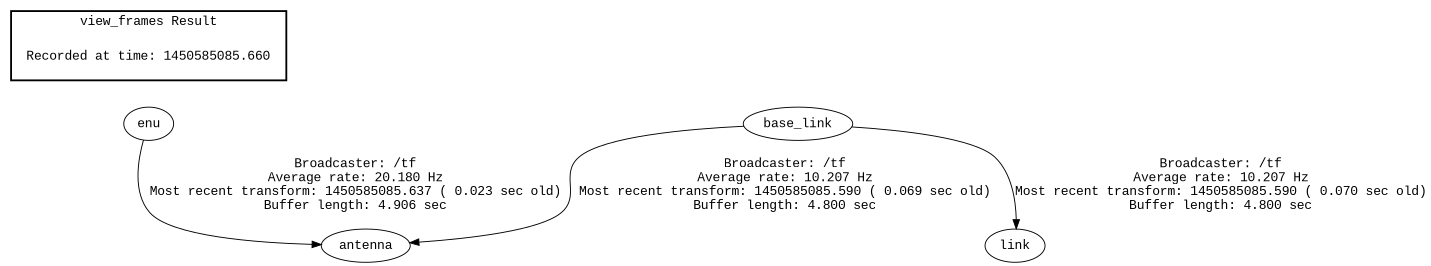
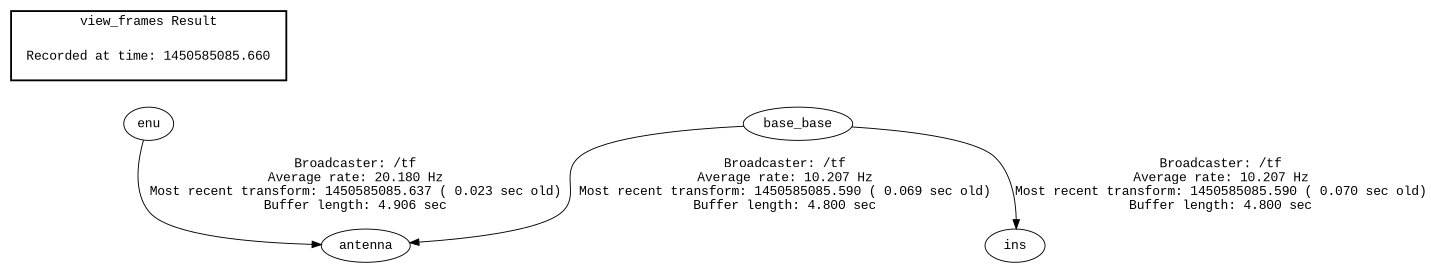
  digraph {
    fontname="Liberation Mono"
    node [fontname="Liberation Mono"]
    edge [fontname="Liberation Mono"]
    "Recorded at time: 1450585085.660" [shape=plaintext]
    enu
-   base_link
-   ins [label=link]
+   base_link [label=base_base]
+   ins
    antenna
    subgraph cluster_1 {
      color=black
      label="view_frames Result"
      style=bold
      "Recorded at time: 1450585085.660"
    }
    "Recorded at time: 1450585085.660" -> enu [style=invis]
    enu -> antenna [label="Broadcaster: /tf\nAverage rate: 20.180 Hz\nMost recent transform: 1450585085.637 ( 0.023 sec old)\nBuffer length: 4.906 sec\n"]
    base_link -> ins [label="Broadcaster: /tf\nAverage rate: 10.207 Hz\nMost recent transform: 1450585085.590 ( 0.070 sec old)\nBuffer length: 4.800 sec\n"]
    base_link -> antenna [label="Broadcaster: /tf\nAverage rate: 10.207 Hz\nMost recent transform: 1450585085.590 ( 0.069 sec old)\nBuffer length: 4.800 sec\n"]
  }
